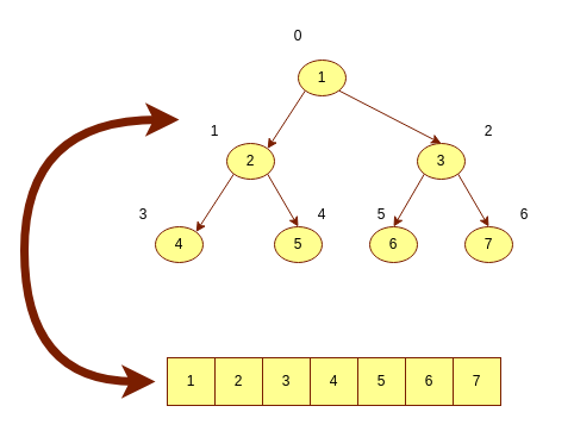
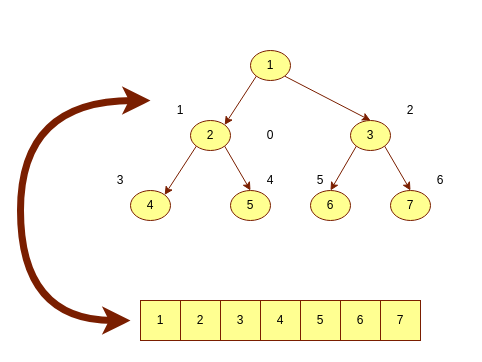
  <mxCell id="0" />
  <mxCell id="1" parent="0" />
  <mxCell id="2" style="rounded=0;orthogonalLoop=1;jettySize=auto;html=1;exitX=0;exitY=1;exitDx=0;exitDy=0;entryX=1;entryY=0;entryDx=0;entryDy=0;strokeColor=#7A1E00;" edge="1" parent="1" source="4" target="7"><mxGeometry relative="1" as="geometry" /></mxCell>
  <mxCell id="3" style="edgeStyle=none;rounded=0;orthogonalLoop=1;jettySize=auto;html=1;exitX=1;exitY=1;exitDx=0;exitDy=0;entryX=0.5;entryY=0;entryDx=0;entryDy=0;strokeColor=#7A1E00;" edge="1" parent="1" source="4" target="10"><mxGeometry relative="1" as="geometry" /></mxCell>
  <mxCell id="4" value="1" style="ellipse;whiteSpace=wrap;html=1;fillColor=#FFFF91;strokeColor=#7A1E00;" vertex="1" parent="1"><mxGeometry x="250" y="50" width="40" height="30" as="geometry" /></mxCell>
  <mxCell id="5" style="edgeStyle=none;rounded=0;orthogonalLoop=1;jettySize=auto;html=1;exitX=0;exitY=1;exitDx=0;exitDy=0;entryX=1;entryY=0;entryDx=0;entryDy=0;strokeColor=#7A1E00;" edge="1" parent="1" source="7" target="11"><mxGeometry relative="1" as="geometry" /></mxCell>
  <mxCell id="6" style="edgeStyle=none;rounded=0;orthogonalLoop=1;jettySize=auto;html=1;exitX=1;exitY=1;exitDx=0;exitDy=0;entryX=0.5;entryY=0;entryDx=0;entryDy=0;strokeColor=#7A1E00;" edge="1" parent="1" source="7" target="12"><mxGeometry relative="1" as="geometry" /></mxCell>
  <mxCell id="7" value="2" style="ellipse;whiteSpace=wrap;html=1;fillColor=#FFFF91;strokeColor=#7A1E00;" vertex="1" parent="1"><mxGeometry x="190" y="120" width="40" height="30" as="geometry" /></mxCell>
  <mxCell id="8" style="edgeStyle=none;rounded=0;orthogonalLoop=1;jettySize=auto;html=1;exitX=0;exitY=1;exitDx=0;exitDy=0;entryX=0.5;entryY=0;entryDx=0;entryDy=0;strokeColor=#7A1E00;" edge="1" parent="1" source="10" target="13"><mxGeometry relative="1" as="geometry" /></mxCell>
  <mxCell id="9" style="edgeStyle=none;rounded=0;orthogonalLoop=1;jettySize=auto;html=1;exitX=1;exitY=1;exitDx=0;exitDy=0;entryX=0.5;entryY=0;entryDx=0;entryDy=0;strokeColor=#7A1E00;" edge="1" parent="1" source="10" target="14"><mxGeometry relative="1" as="geometry" /></mxCell>
  <mxCell id="10" value="3" style="ellipse;whiteSpace=wrap;html=1;fillColor=#FFFF91;strokeColor=#7A1E00;" vertex="1" parent="1"><mxGeometry x="350" y="120" width="40" height="30" as="geometry" /></mxCell>
  <mxCell id="11" value="4" style="ellipse;whiteSpace=wrap;html=1;fillColor=#FFFF91;strokeColor=#7A1E00;" vertex="1" parent="1"><mxGeometry x="130" y="190" width="40" height="30" as="geometry" /></mxCell>
  <mxCell id="12" value="5" style="ellipse;whiteSpace=wrap;html=1;fillColor=#FFFF91;strokeColor=#7A1E00;" vertex="1" parent="1"><mxGeometry x="230" y="190" width="40" height="30" as="geometry" /></mxCell>
  <mxCell id="13" value="6" style="ellipse;whiteSpace=wrap;html=1;fillColor=#FFFF91;strokeColor=#7A1E00;" vertex="1" parent="1"><mxGeometry x="310" y="190" width="40" height="30" as="geometry" /></mxCell>
  <mxCell id="14" value="7" style="ellipse;whiteSpace=wrap;html=1;fillColor=#FFFF91;strokeColor=#7A1E00;" vertex="1" parent="1"><mxGeometry x="390" y="190" width="40" height="30" as="geometry" /></mxCell>
- <mxCell id="15" value="0" style="text;html=1;strokeColor=none;fillColor=none;align=center;verticalAlign=middle;whiteSpace=wrap;rounded=0;" vertex="1" parent="1"><mxGeometry x="230" y="20" width="40" height="20" as="geometry" /></mxCell>
+ <mxCell id="15" value="0" style="text;html=1;strokeColor=none;fillColor=none;align=center;verticalAlign=middle;whiteSpace=wrap;rounded=0;" vertex="1" parent="1"><mxGeometry x="250" y="125" width="40" height="20" as="geometry" /></mxCell>
  <mxCell id="16" value="1" style="text;html=1;strokeColor=none;fillColor=none;align=center;verticalAlign=middle;whiteSpace=wrap;rounded=0;" vertex="1" parent="1"><mxGeometry x="160" y="100" width="40" height="20" as="geometry" /></mxCell>
  <mxCell id="17" value="2" style="text;html=1;strokeColor=none;fillColor=none;align=center;verticalAlign=middle;whiteSpace=wrap;rounded=0;" vertex="1" parent="1"><mxGeometry x="390" y="100" width="40" height="20" as="geometry" /></mxCell>
  <mxCell id="18" value="3" style="text;html=1;strokeColor=none;fillColor=none;align=center;verticalAlign=middle;whiteSpace=wrap;rounded=0;" vertex="1" parent="1"><mxGeometry x="100" y="170" width="40" height="20" as="geometry" /></mxCell>
  <mxCell id="19" value="4" style="text;html=1;strokeColor=none;fillColor=none;align=center;verticalAlign=middle;whiteSpace=wrap;rounded=0;" vertex="1" parent="1"><mxGeometry x="250" y="170" width="40" height="20" as="geometry" /></mxCell>
  <mxCell id="20" value="5" style="text;html=1;strokeColor=none;fillColor=none;align=center;verticalAlign=middle;whiteSpace=wrap;rounded=0;" vertex="1" parent="1"><mxGeometry x="300" y="170" width="40" height="20" as="geometry" /></mxCell>
  <mxCell id="21" value="6" style="text;html=1;strokeColor=none;fillColor=none;align=center;verticalAlign=middle;whiteSpace=wrap;rounded=0;" vertex="1" parent="1"><mxGeometry x="420" y="170" width="40" height="20" as="geometry" /></mxCell>
  <mxCell id="22" value="1" style="rounded=0;whiteSpace=wrap;html=1;strokeColor=#7A1E00;fillColor=#FFFF91;" vertex="1" parent="1"><mxGeometry x="140" y="300" width="40" height="40" as="geometry" /></mxCell>
  <mxCell id="23" value="2" style="rounded=0;whiteSpace=wrap;html=1;strokeColor=#7A1E00;fillColor=#FFFF91;" vertex="1" parent="1"><mxGeometry x="180" y="300" width="40" height="40" as="geometry" /></mxCell>
  <mxCell id="24" value="3" style="rounded=0;whiteSpace=wrap;html=1;strokeColor=#7A1E00;fillColor=#FFFF91;" vertex="1" parent="1"><mxGeometry x="220" y="300" width="40" height="40" as="geometry" /></mxCell>
  <mxCell id="25" value="4" style="rounded=0;whiteSpace=wrap;html=1;strokeColor=#7A1E00;fillColor=#FFFF91;" vertex="1" parent="1"><mxGeometry x="260" y="300" width="40" height="40" as="geometry" /></mxCell>
  <mxCell id="26" value="5" style="rounded=0;whiteSpace=wrap;html=1;strokeColor=#7A1E00;fillColor=#FFFF91;" vertex="1" parent="1"><mxGeometry x="300" y="300" width="40" height="40" as="geometry" /></mxCell>
  <mxCell id="27" value="6" style="rounded=0;whiteSpace=wrap;html=1;strokeColor=#7A1E00;fillColor=#FFFF91;" vertex="1" parent="1"><mxGeometry x="340" y="300" width="40" height="40" as="geometry" /></mxCell>
  <mxCell id="28" value="7" style="rounded=0;whiteSpace=wrap;html=1;strokeColor=#7A1E00;fillColor=#FFFF91;" vertex="1" parent="1"><mxGeometry x="380" y="300" width="40" height="40" as="geometry" /></mxCell>
  <mxCell id="29" value="" style="endArrow=classic;startArrow=classic;html=1;strokeColor=#7A1E00;edgeStyle=orthogonalEdgeStyle;curved=1;strokeWidth=7;" edge="1" parent="1"><mxGeometry width="50" height="50" relative="1" as="geometry"><mxPoint x="150" y="100" as="sourcePoint" /><mxPoint x="130" y="320" as="targetPoint" /><Array as="points"><mxPoint x="20" y="100" /><mxPoint x="20" y="320" /></Array></mxGeometry></mxCell>
